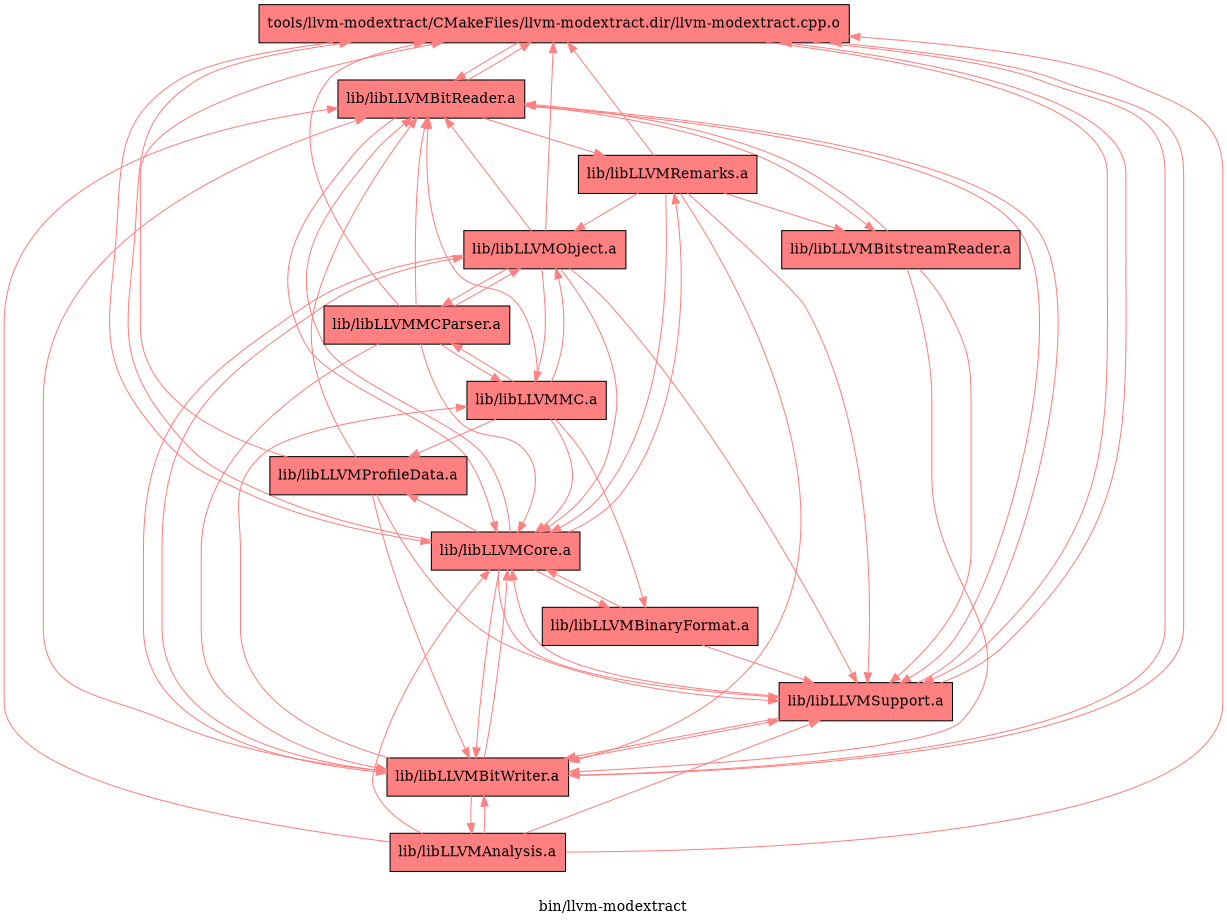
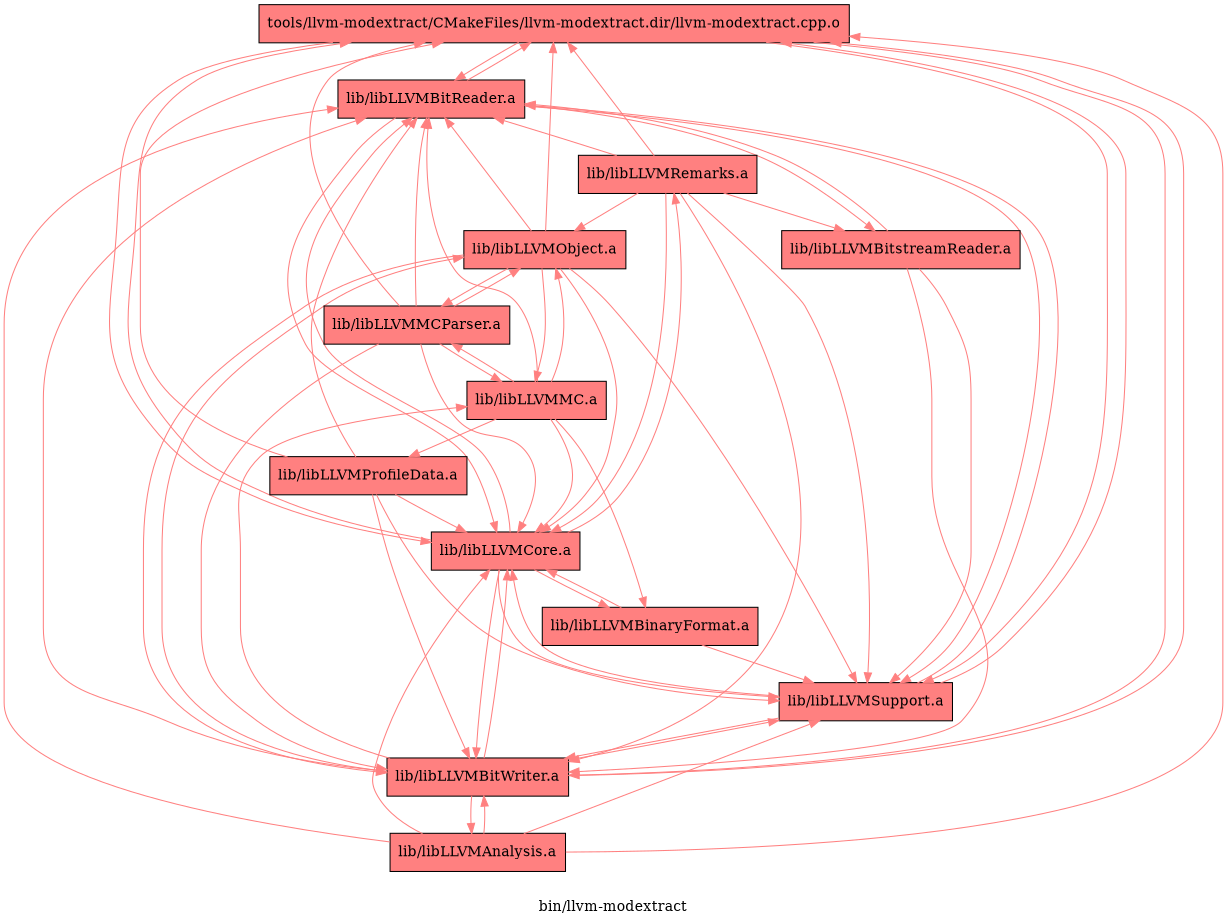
  digraph {
    label="bin/llvm-modextract"
    node [fillcolor="1.000000 0.5 1" shape=record style=filled]
    edge [color="1.000000 0.5 1"]
    n1 [label="{tools/llvm-modextract/CMakeFiles/llvm-modextract.dir/llvm-modextract.cpp.o}"]
    n2 [label="{lib/libLLVMBitReader.a}"]
    n3 [label="{lib/libLLVMBitWriter.a}"]
    n4 [label="{lib/libLLVMSupport.a}"]
    n5 [label="{lib/libLLVMCore.a}"]
    n6 [label="{lib/libLLVMBitstreamReader.a}"]
    n7 [label="{lib/libLLVMAnalysis.a}"]
    n8 [label="{lib/libLLVMObject.a}"]
    n9 [label="{lib/libLLVMMC.a}"]
    n10 [label="{lib/libLLVMBinaryFormat.a}"]
    n11 [label="{lib/libLLVMRemarks.a}"]
    n12 [label="{lib/libLLVMMCParser.a}"]
    n13 [label="{lib/libLLVMProfileData.a}"]
    n1 -> n2
    n1 -> n3
    n1 -> n4
    n1 -> n5
    n2 -> n1
    n2 -> n4
    n2 -> n5
    n2 -> n6
    n3 -> n1
    n3 -> n2
    n3 -> n4
    n3 -> n5
    n3 -> n7
    n3 -> n8
    n3 -> n9
    n4 -> n1
    n4 -> n2
    n4 -> n3
    n4 -> n5
    n5 -> n1
    n5 -> n2
    n5 -> n3
    n5 -> n4
    n5 -> n10
    n5 -> n11
    n6 -> n2
    n6 -> n3
    n6 -> n4
    n7 -> n1
    n7 -> n2
    n7 -> n3
    n7 -> n4
    n7 -> n5
    n8 -> n1
    n8 -> n2
    n8 -> n3
    n8 -> n4
    n8 -> n5
    n8 -> n9
    n8 -> n12
    n9 -> n2
    n9 -> n5
    n9 -> n8
    n9 -> n10
    n9 -> n12
    n9 -> n13
    n10 -> n4
    n10 -> n5
    n11 -> n1
-   n2 -> n11
+   n11 -> n2
    n11 -> n3
    n11 -> n4
    n11 -> n5
    n11 -> n6
    n11 -> n8
    n12 -> n1
    n12 -> n2
    n12 -> n3
    n12 -> n5
    n12 -> n8
    n12 -> n9
    n13 -> n1
    n13 -> n2
    n13 -> n3
    n13 -> n4
-   n5 -> n13
+   n13 -> n5
  }
